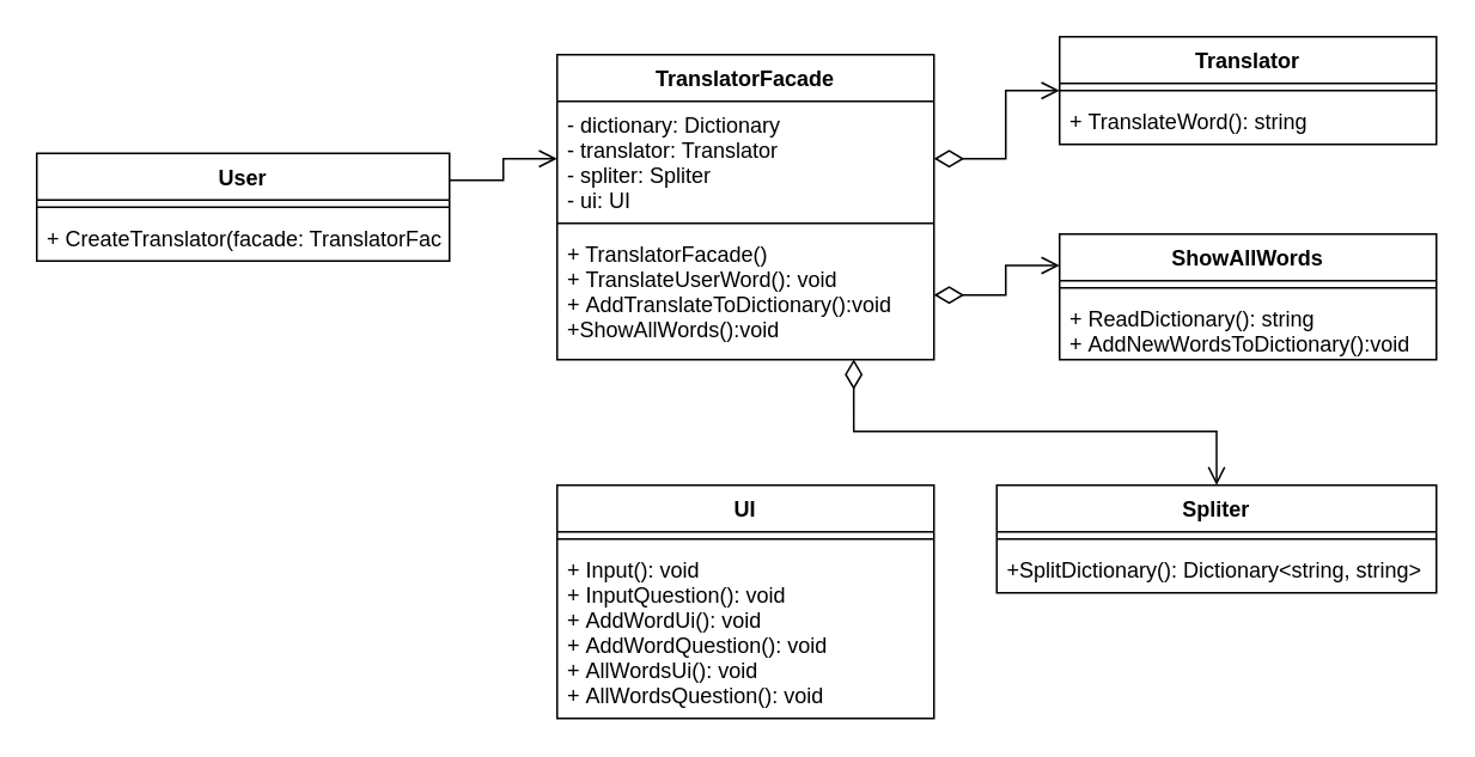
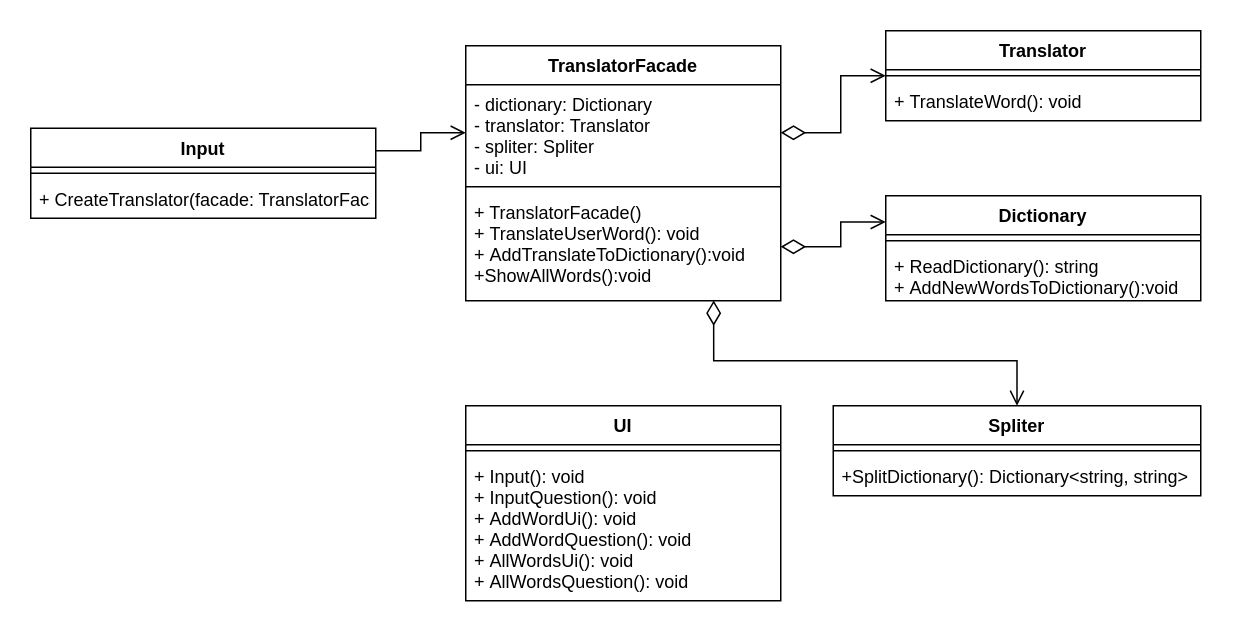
  <mxCell id="0" />
  <mxCell id="1" parent="0" />
  <mxCell id="2" value="TranslatorFacade&#10;" style="swimlane;fontStyle=1;align=center;verticalAlign=top;childLayout=stackLayout;horizontal=1;startSize=26;horizontalStack=0;resizeParent=1;resizeParentMax=0;resizeLast=0;collapsible=1;marginBottom=0;" vertex="1" parent="1"><mxGeometry x="310" y="30" width="210" height="170" as="geometry" /></mxCell>
  <mxCell id="3" value="- dictionary: Dictionary&#10;- translator: Translator&#10;- spliter: Spliter&#10;- ui: UI" style="text;strokeColor=none;fillColor=none;align=left;verticalAlign=top;spacingLeft=4;spacingRight=4;overflow=hidden;rotatable=0;points=[[0,0.5],[1,0.5]];portConstraint=eastwest;" vertex="1" parent="2"><mxGeometry y="26" width="210" height="64" as="geometry" /></mxCell>
  <mxCell id="4" value="" style="line;strokeWidth=1;fillColor=none;align=left;verticalAlign=middle;spacingTop=-1;spacingLeft=3;spacingRight=3;rotatable=0;labelPosition=right;points=[];portConstraint=eastwest;" vertex="1" parent="2"><mxGeometry y="90" width="210" height="8" as="geometry" /></mxCell>
  <mxCell id="5" value="+ TranslatorFacade()&#10;+ TranslateUserWord(): void&#10;+ AddTranslateToDictionary():void&#10;+ShowAllWords():void" style="text;strokeColor=none;fillColor=none;align=left;verticalAlign=top;spacingLeft=4;spacingRight=4;overflow=hidden;rotatable=0;points=[[0,0.5],[1,0.5]];portConstraint=eastwest;" vertex="1" parent="2"><mxGeometry y="98" width="210" height="72" as="geometry" /></mxCell>
  <mxCell id="6" style="edgeStyle=orthogonalEdgeStyle;rounded=0;orthogonalLoop=1;jettySize=auto;html=1;exitX=1;exitY=0.5;exitDx=0;exitDy=0;startArrow=open;startFill=0;startSize=8;endArrow=diamondThin;endFill=0;endSize=8;" edge="1" parent="2" source="5" target="5"><mxGeometry relative="1" as="geometry" /></mxCell>
  <mxCell id="7" style="edgeStyle=orthogonalEdgeStyle;rounded=0;orthogonalLoop=1;jettySize=auto;html=1;exitX=0;exitY=0.5;exitDx=0;exitDy=0;startArrow=open;startFill=0;startSize=8;endArrow=diamondThin;endFill=0;endSize=14;" edge="1" parent="1" source="8" target="3"><mxGeometry relative="1" as="geometry" /></mxCell>
  <mxCell id="8" value="Translator" style="swimlane;fontStyle=1;align=center;verticalAlign=top;childLayout=stackLayout;horizontal=1;startSize=26;horizontalStack=0;resizeParent=1;resizeParentMax=0;resizeLast=0;collapsible=1;marginBottom=0;" vertex="1" parent="1"><mxGeometry x="590" y="20" width="210" height="60" as="geometry" /></mxCell>
  <mxCell id="9" value="" style="line;strokeWidth=1;fillColor=none;align=left;verticalAlign=middle;spacingTop=-1;spacingLeft=3;spacingRight=3;rotatable=0;labelPosition=right;points=[];portConstraint=eastwest;" vertex="1" parent="8"><mxGeometry y="26" width="210" height="8" as="geometry" /></mxCell>
- <mxCell id="10" value="+ TranslateWord(): string" style="text;strokeColor=none;fillColor=none;align=left;verticalAlign=top;spacingLeft=4;spacingRight=4;overflow=hidden;rotatable=0;points=[[0,0.5],[1,0.5]];portConstraint=eastwest;" vertex="1" parent="8"><mxGeometry y="34" width="210" height="26" as="geometry" /></mxCell>
+ <mxCell id="10" value="+ TranslateWord(): void" style="text;strokeColor=none;fillColor=none;align=left;verticalAlign=top;spacingLeft=4;spacingRight=4;overflow=hidden;rotatable=0;points=[[0,0.5],[1,0.5]];portConstraint=eastwest;" vertex="1" parent="8"><mxGeometry y="34" width="210" height="26" as="geometry" /></mxCell>
  <mxCell id="11" style="edgeStyle=orthogonalEdgeStyle;rounded=0;orthogonalLoop=1;jettySize=auto;html=1;exitX=0.5;exitY=0;exitDx=0;exitDy=0;entryX=0.787;entryY=0.997;entryDx=0;entryDy=0;entryPerimeter=0;startArrow=open;startFill=0;startSize=8;endArrow=diamondThin;endFill=0;endSize=14;" edge="1" parent="1" source="12" target="5"><mxGeometry relative="1" as="geometry" /></mxCell>
  <mxCell id="12" value="Spliter" style="swimlane;fontStyle=1;align=center;verticalAlign=top;childLayout=stackLayout;horizontal=1;startSize=26;horizontalStack=0;resizeParent=1;resizeParentMax=0;resizeLast=0;collapsible=1;marginBottom=0;" vertex="1" parent="1"><mxGeometry x="555" y="270" width="245" height="60" as="geometry" /></mxCell>
  <mxCell id="13" value="" style="line;strokeWidth=1;fillColor=none;align=left;verticalAlign=middle;spacingTop=-1;spacingLeft=3;spacingRight=3;rotatable=0;labelPosition=right;points=[];portConstraint=eastwest;" vertex="1" parent="12"><mxGeometry y="26" width="245" height="8" as="geometry" /></mxCell>
  <mxCell id="14" value="+SplitDictionary(): Dictionary&lt;string, string&gt;" style="text;strokeColor=none;fillColor=none;align=left;verticalAlign=top;spacingLeft=4;spacingRight=4;overflow=hidden;rotatable=0;points=[[0,0.5],[1,0.5]];portConstraint=eastwest;" vertex="1" parent="12"><mxGeometry y="34" width="245" height="26" as="geometry" /></mxCell>
  <mxCell id="15" value="UI" style="swimlane;fontStyle=1;align=center;verticalAlign=top;childLayout=stackLayout;horizontal=1;startSize=26;horizontalStack=0;resizeParent=1;resizeParentMax=0;resizeLast=0;collapsible=1;marginBottom=0;" vertex="1" parent="1"><mxGeometry x="310" y="270" width="210" height="130" as="geometry" /></mxCell>
  <mxCell id="16" value="" style="line;strokeWidth=1;fillColor=none;align=left;verticalAlign=middle;spacingTop=-1;spacingLeft=3;spacingRight=3;rotatable=0;labelPosition=right;points=[];portConstraint=eastwest;" vertex="1" parent="15"><mxGeometry y="26" width="210" height="8" as="geometry" /></mxCell>
  <mxCell id="17" value="+ Input(): void&#10;+ InputQuestion(): void&#10;+ AddWordUi(): void&#10;+ AddWordQuestion(): void&#10;+ AllWordsUi(): void&#10;+ AllWordsQuestion(): void" style="text;strokeColor=none;fillColor=none;align=left;verticalAlign=top;spacingLeft=4;spacingRight=4;overflow=hidden;rotatable=0;points=[[0,0.5],[1,0.5]];portConstraint=eastwest;" vertex="1" parent="15"><mxGeometry y="34" width="210" height="96" as="geometry" /></mxCell>
  <mxCell id="18" style="edgeStyle=orthogonalEdgeStyle;rounded=0;orthogonalLoop=1;jettySize=auto;html=1;exitX=0;exitY=0.25;exitDx=0;exitDy=0;startArrow=open;startFill=0;startSize=8;endArrow=diamondThin;endFill=0;endSize=14;" edge="1" parent="1" source="19" target="5"><mxGeometry relative="1" as="geometry" /></mxCell>
- <mxCell id="19" value="ShowAllWords" style="swimlane;fontStyle=1;align=center;verticalAlign=top;childLayout=stackLayout;horizontal=1;startSize=26;horizontalStack=0;resizeParent=1;resizeParentMax=0;resizeLast=0;collapsible=1;marginBottom=0;" vertex="1" parent="1"><mxGeometry x="590" y="130" width="210" height="70" as="geometry" /></mxCell>
+ <mxCell id="19" value="Dictionary" style="swimlane;fontStyle=1;align=center;verticalAlign=top;childLayout=stackLayout;horizontal=1;startSize=26;horizontalStack=0;resizeParent=1;resizeParentMax=0;resizeLast=0;collapsible=1;marginBottom=0;" vertex="1" parent="1"><mxGeometry x="590" y="130" width="210" height="70" as="geometry" /></mxCell>
  <mxCell id="20" value="" style="line;strokeWidth=1;fillColor=none;align=left;verticalAlign=middle;spacingTop=-1;spacingLeft=3;spacingRight=3;rotatable=0;labelPosition=right;points=[];portConstraint=eastwest;" vertex="1" parent="19"><mxGeometry y="26" width="210" height="8" as="geometry" /></mxCell>
  <mxCell id="21" value="+ ReadDictionary(): string&#10;+ AddNewWordsToDictionary():void" style="text;strokeColor=none;fillColor=none;align=left;verticalAlign=top;spacingLeft=4;spacingRight=4;overflow=hidden;rotatable=0;points=[[0,0.5],[1,0.5]];portConstraint=eastwest;" vertex="1" parent="19"><mxGeometry y="34" width="210" height="36" as="geometry" /></mxCell>
  <mxCell id="22" style="edgeStyle=orthogonalEdgeStyle;rounded=0;orthogonalLoop=1;jettySize=auto;html=1;exitX=1;exitY=0.25;exitDx=0;exitDy=0;entryX=0;entryY=0.5;entryDx=0;entryDy=0;endArrow=open;endFill=0;startSize=8;endSize=8;" edge="1" parent="1" source="23" target="3"><mxGeometry relative="1" as="geometry" /></mxCell>
- <mxCell id="23" value="User" style="swimlane;fontStyle=1;align=center;verticalAlign=top;childLayout=stackLayout;horizontal=1;startSize=26;horizontalStack=0;resizeParent=1;resizeParentMax=0;resizeLast=0;collapsible=1;marginBottom=0;" vertex="1" parent="1"><mxGeometry x="20" y="85" width="230" height="60" as="geometry" /></mxCell>
+ <mxCell id="23" value="Input" style="swimlane;fontStyle=1;align=center;verticalAlign=top;childLayout=stackLayout;horizontal=1;startSize=26;horizontalStack=0;resizeParent=1;resizeParentMax=0;resizeLast=0;collapsible=1;marginBottom=0;" vertex="1" parent="1"><mxGeometry x="20" y="85" width="230" height="60" as="geometry" /></mxCell>
  <mxCell id="24" value="" style="line;strokeWidth=1;fillColor=none;align=left;verticalAlign=middle;spacingTop=-1;spacingLeft=3;spacingRight=3;rotatable=0;labelPosition=right;points=[];portConstraint=eastwest;" vertex="1" parent="23"><mxGeometry y="26" width="230" height="8" as="geometry" /></mxCell>
  <mxCell id="25" value="+ CreateTranslator(facade: TranslatorFacade): void" style="text;strokeColor=none;fillColor=none;align=left;verticalAlign=top;spacingLeft=4;spacingRight=4;overflow=hidden;rotatable=0;points=[[0,0.5],[1,0.5]];portConstraint=eastwest;" vertex="1" parent="23"><mxGeometry y="34" width="230" height="26" as="geometry" /></mxCell>
